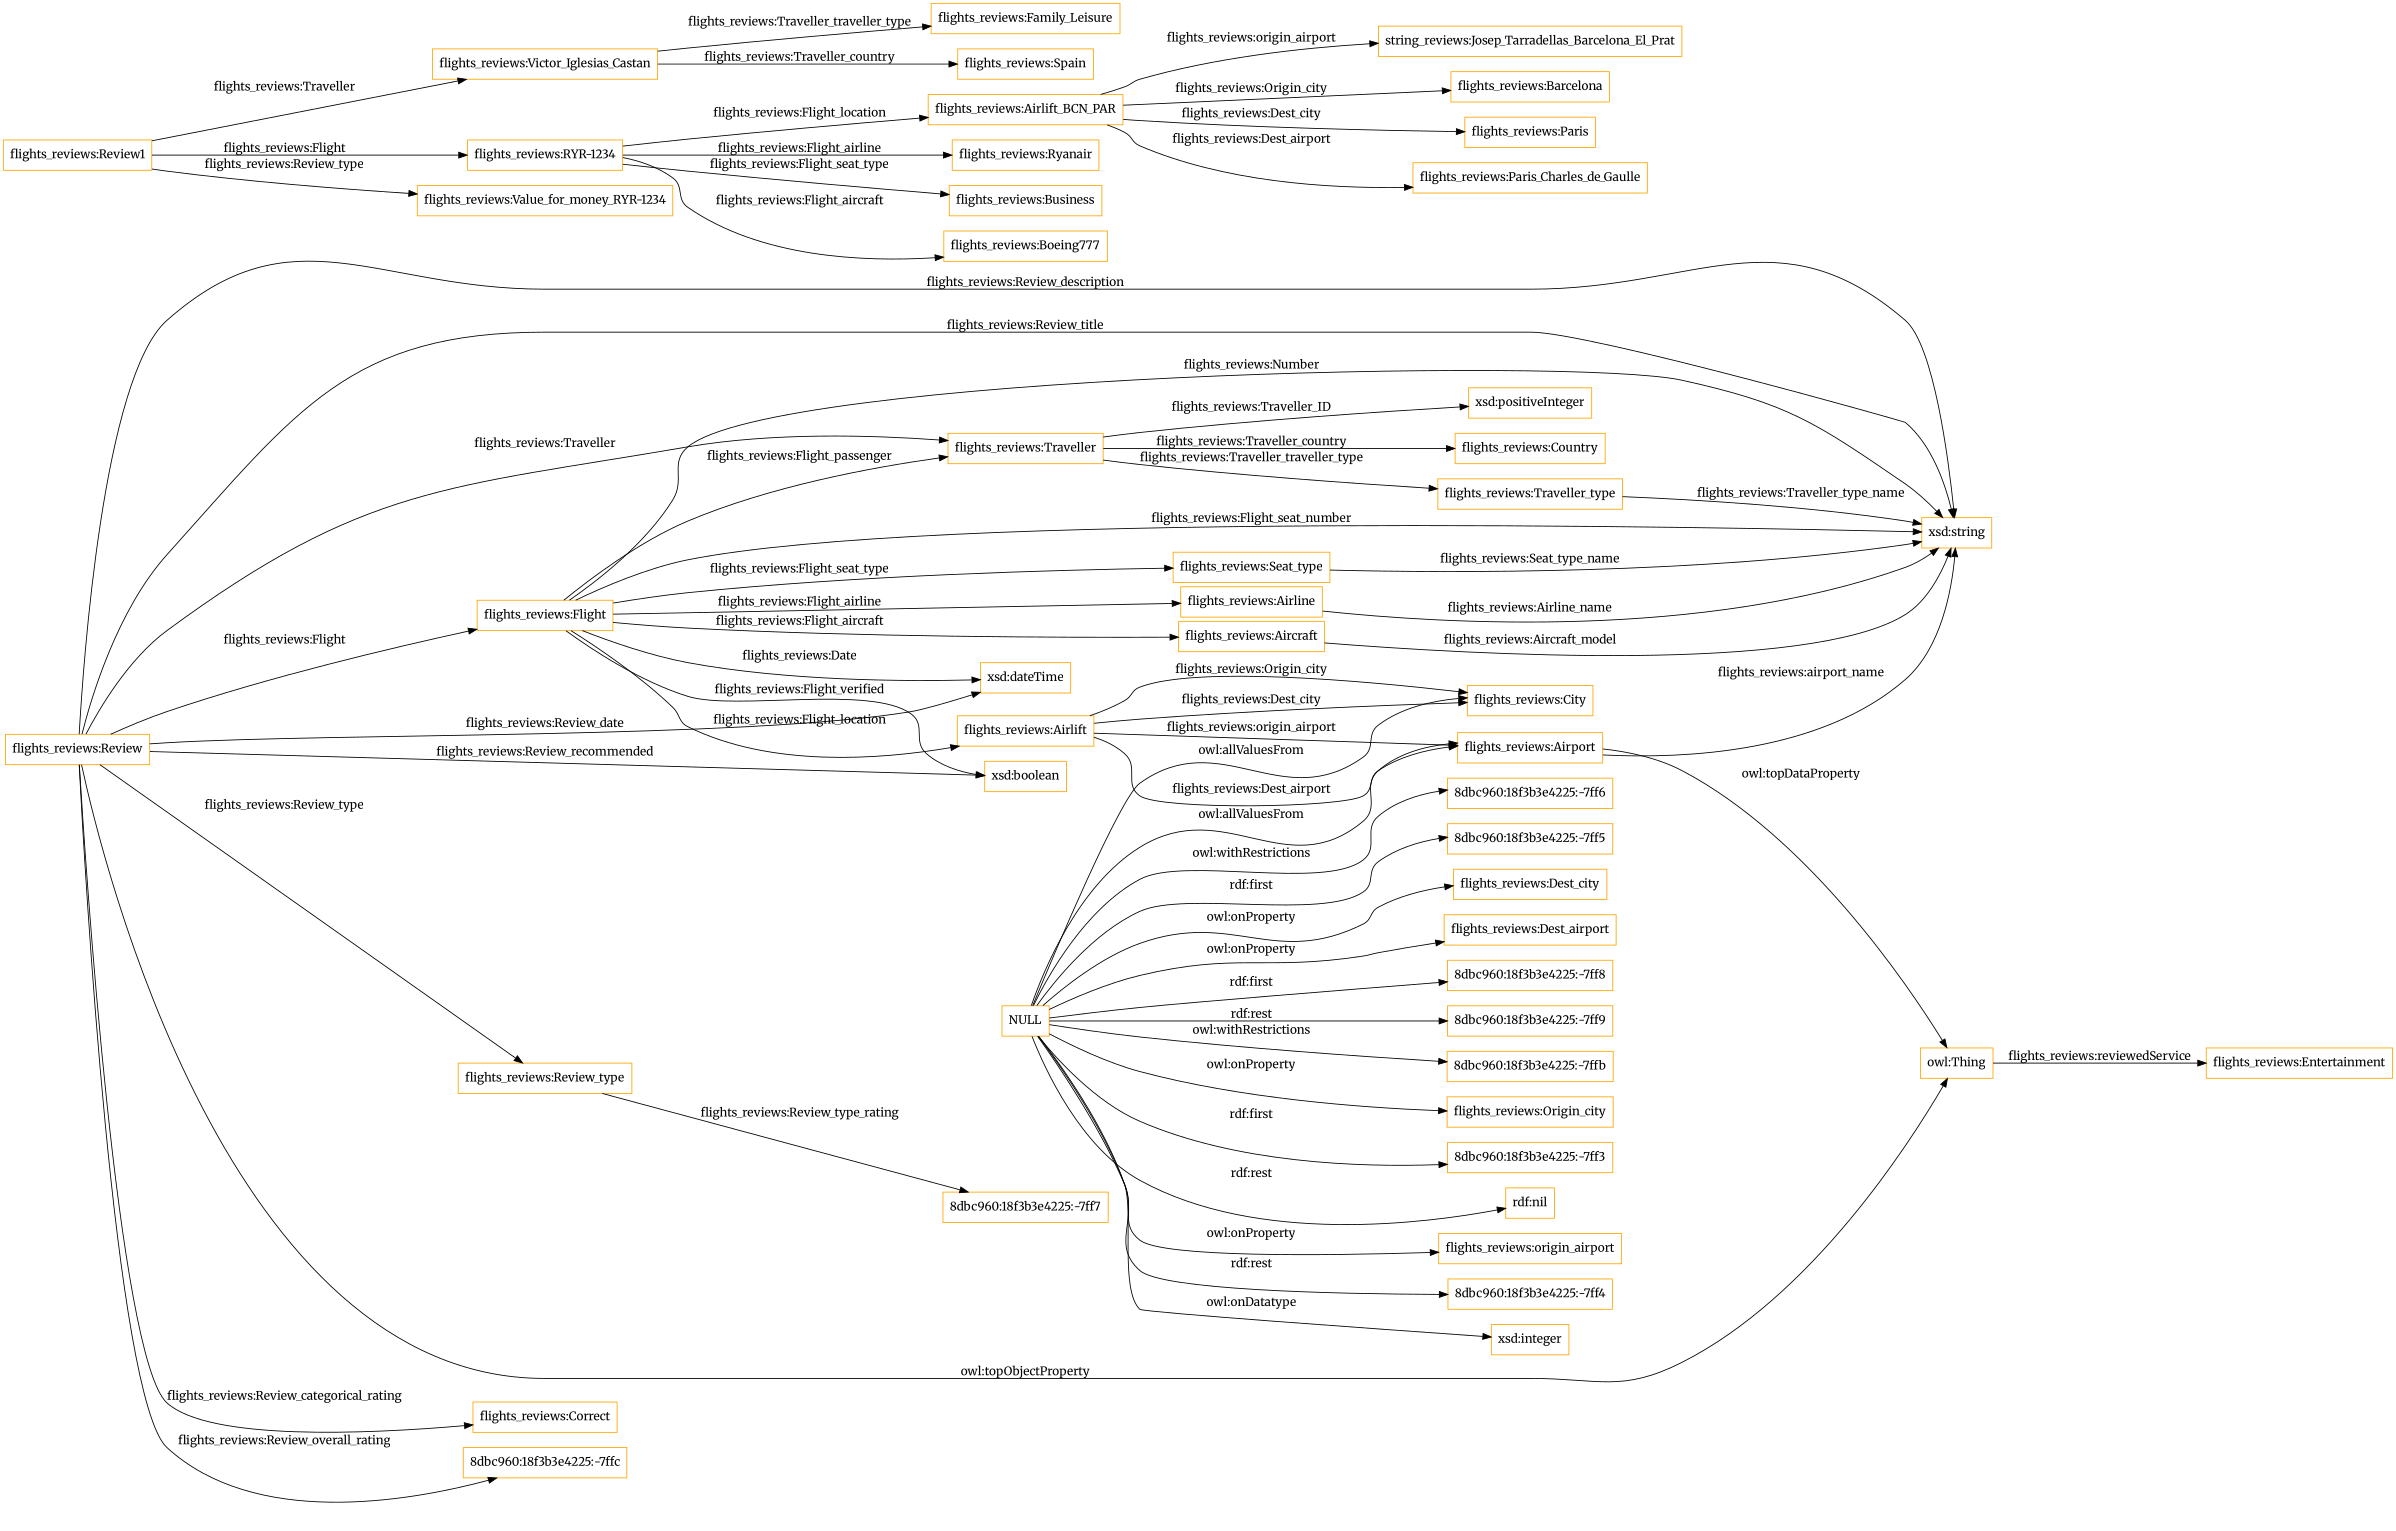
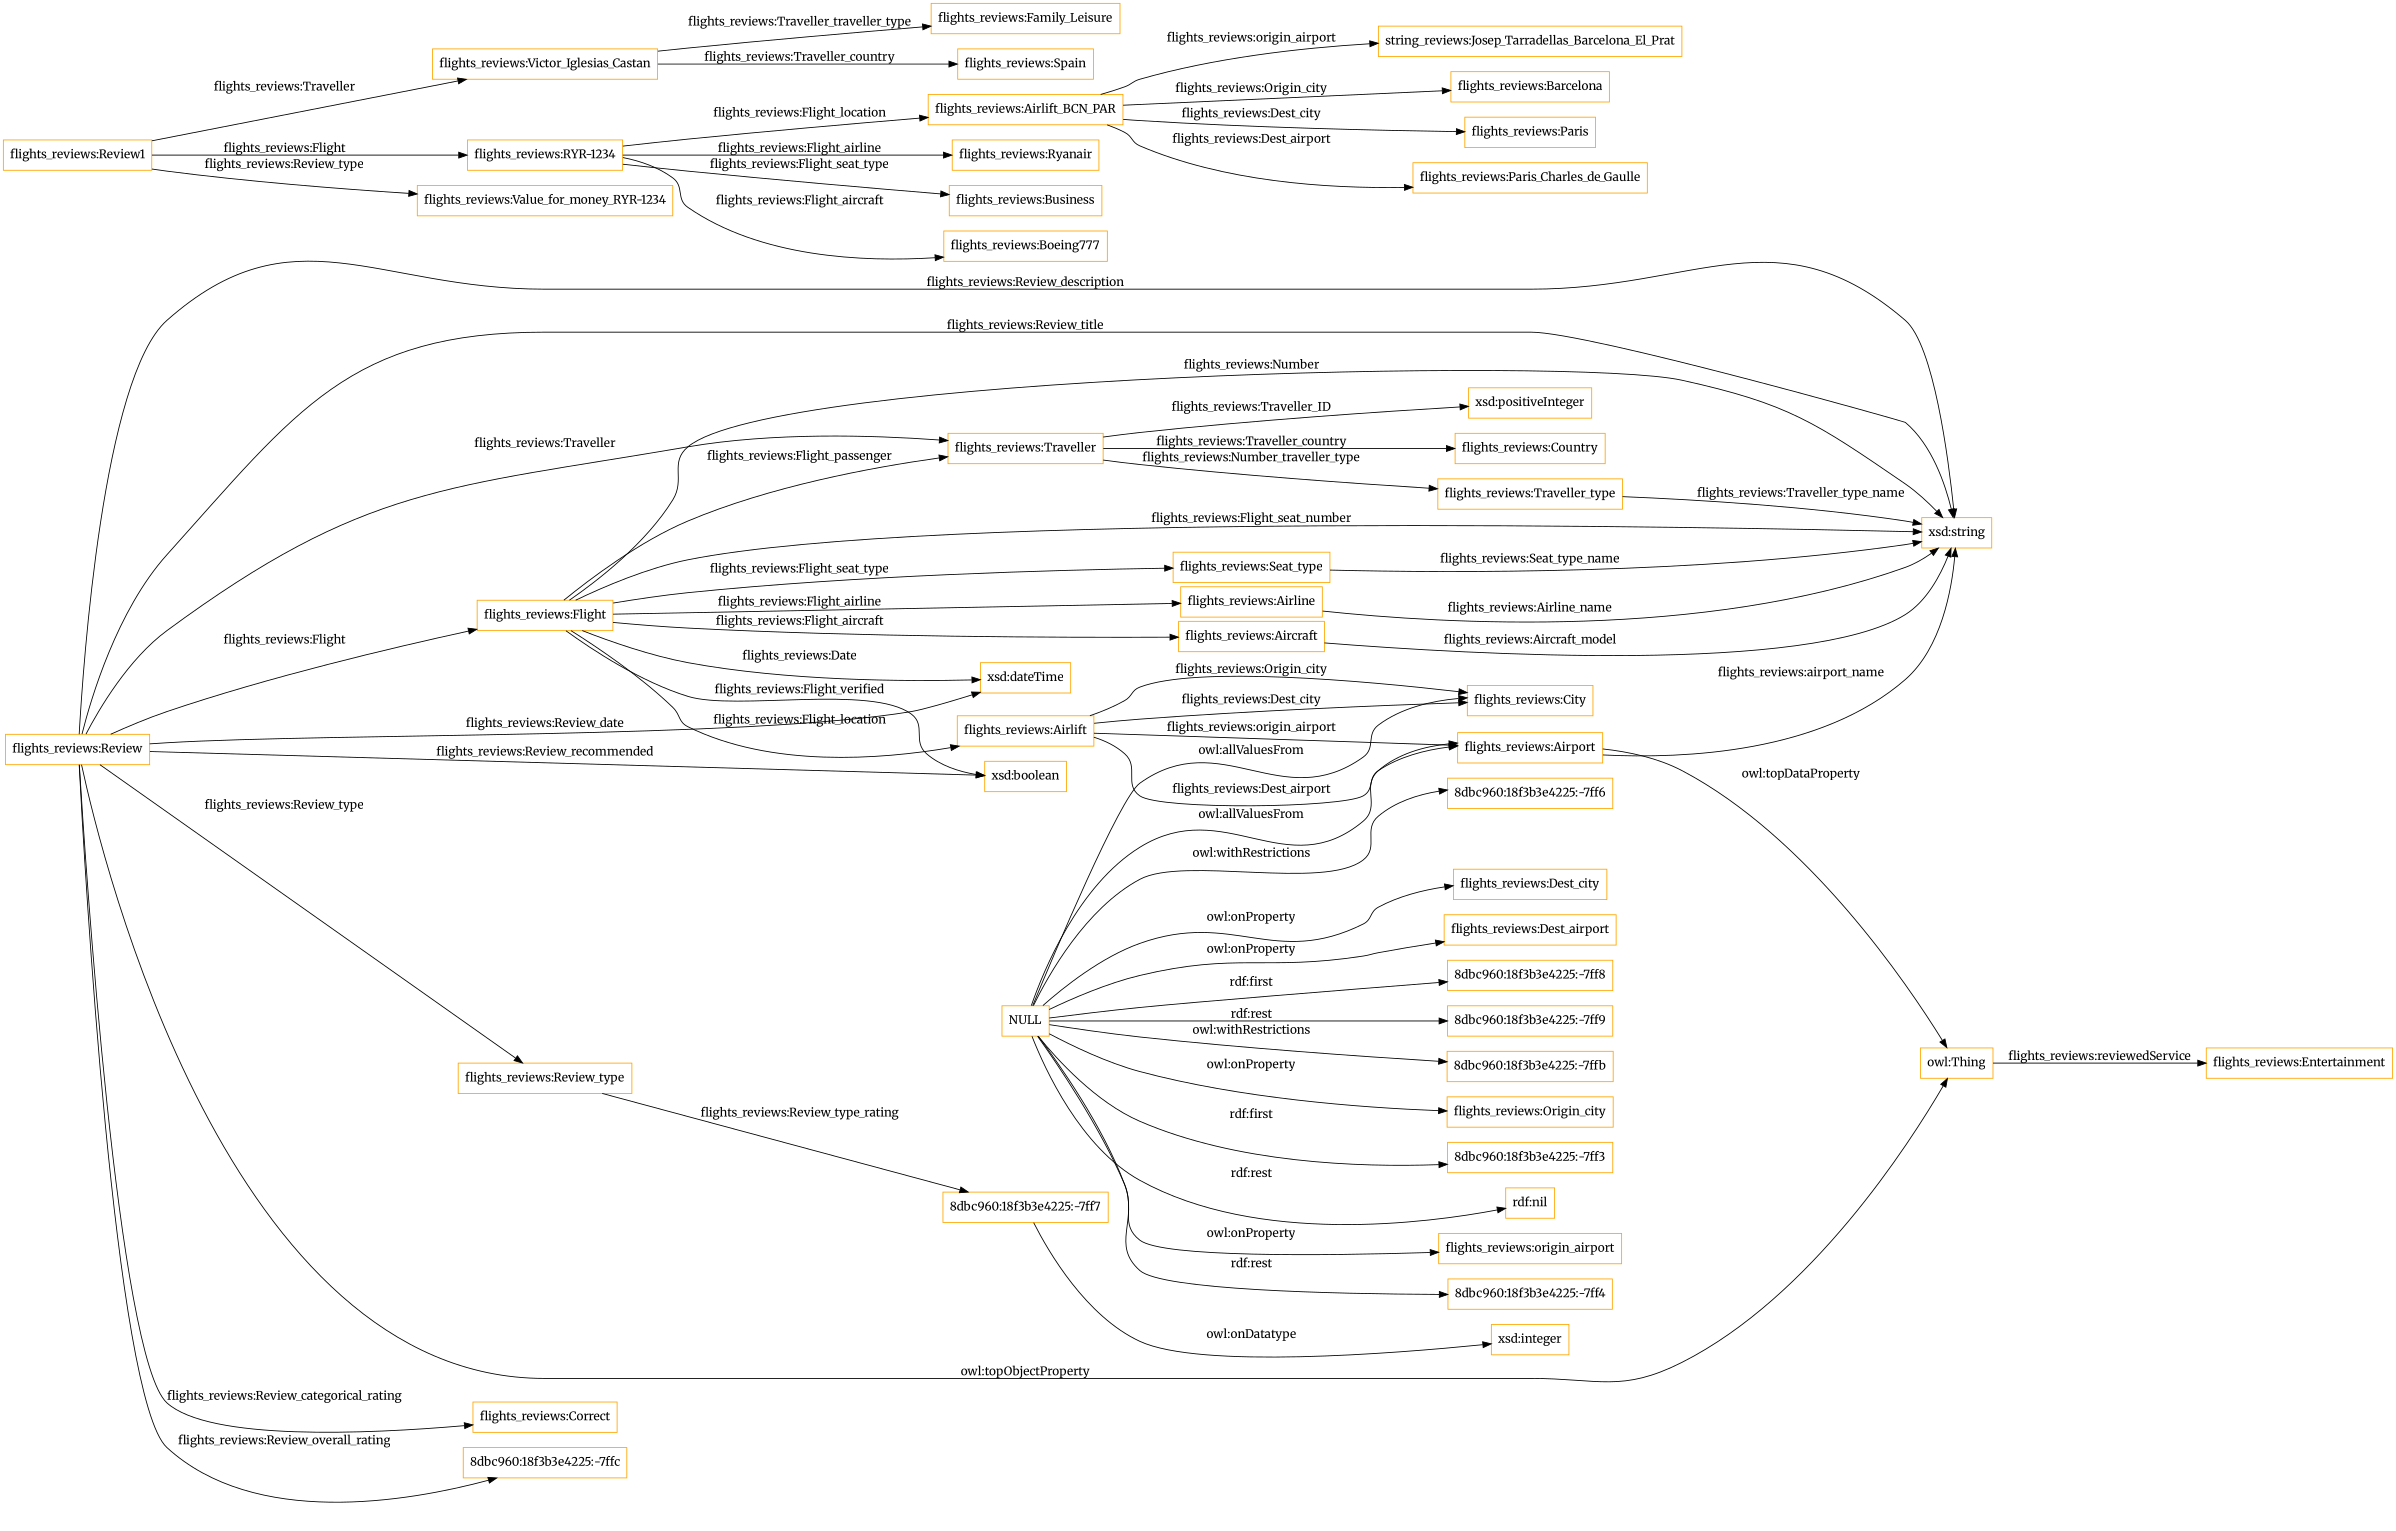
  digraph {
    fontname=Merriweather
    rankdir=LR
    node [color=orange fontname=Merriweather shape=rectangle]
    edge [fontname=Merriweather]
    "flights_reviews:Aircraft"
    "xsd:string"
    "flights_reviews:Airport"
    "owl:Thing"
    "flights_reviews:Entertainment"
    "flights_reviews:Flight"
    "flights_reviews:Traveller"
    "flights_reviews:Airlift"
    "flights_reviews:Seat_type"
    "flights_reviews:Airline"
    "xsd:dateTime"
    "xsd:boolean"
    "flights_reviews:Traveller_type"
    "flights_reviews:Country"
    "xsd:positiveInteger"
    "flights_reviews:City"
    "flights_reviews:Review"
    "flights_reviews:Correct"
    "flights_reviews:Review_type"
    "8dbc960:18f3b3e4225:-7ffc"
    "8dbc960:18f3b3e4225:-7ff7"
    "flights_reviews:Review1"
    "flights_reviews:Victor_Iglesias_Castan"
    "flights_reviews:RYR-1234"
    "flights_reviews:Value_for_money_RYR-1234"
    "flights_reviews:Family_Leisure"
    "flights_reviews:Spain"
    "flights_reviews:Airlift_BCN_PAR"
    "flights_reviews:Ryanair"
    "flights_reviews:Business"
    "flights_reviews:Boeing777"
    n32 [label="string_reviews:Josep_Tarradellas_Barcelona_El_Prat"]
    "flights_reviews:Barcelona"
    "flights_reviews:Paris"
    "flights_reviews:Paris_Charles_de_Gaulle"
    NULL
    "flights_reviews:Dest_airport"
    "8dbc960:18f3b3e4225:-7ff8"
    "8dbc960:18f3b3e4225:-7ff9"
    "8dbc960:18f3b3e4225:-7ffb"
    "flights_reviews:Origin_city"
    "8dbc960:18f3b3e4225:-7ff3"
    "xsd:integer"
    "rdf:nil"
    "flights_reviews:origin_airport"
    "8dbc960:18f3b3e4225:-7ff4"
    "8dbc960:18f3b3e4225:-7ff6"
-   "8dbc960:18f3b3e4225:-7ff5"
    "flights_reviews:Dest_city"
    "flights_reviews:Aircraft" -> "xsd:string" [label="flights_reviews:Aircraft_model"]
    "flights_reviews:Airport" -> "xsd:string" [label="flights_reviews:airport_name"]
    "flights_reviews:Airport" -> "owl:Thing" [label="owl:topDataProperty"]
    "owl:Thing" -> "flights_reviews:Entertainment" [label="flights_reviews:reviewedService"]
    "flights_reviews:Flight" -> "flights_reviews:Aircraft" [label="flights_reviews:Flight_aircraft"]
    "flights_reviews:Flight" -> "xsd:string" [label="flights_reviews:Number"]
    "flights_reviews:Flight" -> "xsd:string" [label="flights_reviews:Flight_seat_number"]
    "flights_reviews:Flight" -> "flights_reviews:Traveller" [label="flights_reviews:Flight_passenger"]
    "flights_reviews:Flight" -> "flights_reviews:Airlift" [label="flights_reviews:Flight_location"]
    "flights_reviews:Flight" -> "flights_reviews:Seat_type" [label="flights_reviews:Flight_seat_type"]
    "flights_reviews:Flight" -> "flights_reviews:Airline" [label="flights_reviews:Flight_airline"]
    "flights_reviews:Flight" -> "xsd:dateTime" [label="flights_reviews:Date"]
    "flights_reviews:Flight" -> "xsd:boolean" [label="flights_reviews:Flight_verified"]
-   "flights_reviews:Traveller" -> "flights_reviews:Traveller_type" [label="flights_reviews:Traveller_traveller_type"]
+   "flights_reviews:Traveller" -> "flights_reviews:Traveller_type" [label="flights_reviews:Number_traveller_type"]
    "flights_reviews:Traveller" -> "flights_reviews:Country" [label="flights_reviews:Traveller_country"]
    "flights_reviews:Traveller" -> "xsd:positiveInteger" [label="flights_reviews:Traveller_ID"]
    "flights_reviews:Airlift" -> "flights_reviews:Airport" [label="flights_reviews:Dest_airport"]
    "flights_reviews:Airlift" -> "flights_reviews:Airport" [label="flights_reviews:origin_airport"]
    "flights_reviews:Airlift" -> "flights_reviews:City" [label="flights_reviews:Origin_city"]
    "flights_reviews:Airlift" -> "flights_reviews:City" [label="flights_reviews:Dest_city"]
    "flights_reviews:Seat_type" -> "xsd:string" [label="flights_reviews:Seat_type_name"]
    "flights_reviews:Airline" -> "xsd:string" [label="flights_reviews:Airline_name"]
    "flights_reviews:Traveller_type" -> "xsd:string" [label="flights_reviews:Traveller_type_name"]
    "flights_reviews:Review" -> "xsd:string" [label="flights_reviews:Review_description"]
    "flights_reviews:Review" -> "xsd:string" [label="flights_reviews:Review_title"]
    "flights_reviews:Review" -> "owl:Thing" [label="owl:topObjectProperty"]
    "flights_reviews:Review" -> "flights_reviews:Flight" [label="flights_reviews:Flight"]
    "flights_reviews:Review" -> "flights_reviews:Traveller" [label="flights_reviews:Traveller"]
    "flights_reviews:Review" -> "xsd:dateTime" [label="flights_reviews:Review_date"]
    "flights_reviews:Review" -> "xsd:boolean" [label="flights_reviews:Review_recommended"]
    "flights_reviews:Review" -> "flights_reviews:Correct" [label="flights_reviews:Review_categorical_rating"]
    "flights_reviews:Review" -> "flights_reviews:Review_type" [label="flights_reviews:Review_type"]
    "flights_reviews:Review" -> "8dbc960:18f3b3e4225:-7ffc" [label="flights_reviews:Review_overall_rating"]
    "flights_reviews:Review_type" -> "8dbc960:18f3b3e4225:-7ff7" [label="flights_reviews:Review_type_rating"]
    "flights_reviews:Review1" -> "flights_reviews:Victor_Iglesias_Castan" [label="flights_reviews:Traveller"]
    "flights_reviews:Review1" -> "flights_reviews:RYR-1234" [label="flights_reviews:Flight"]
    "flights_reviews:Review1" -> "flights_reviews:Value_for_money_RYR-1234" [label="flights_reviews:Review_type"]
    "flights_reviews:Victor_Iglesias_Castan" -> "flights_reviews:Family_Leisure" [label="flights_reviews:Traveller_traveller_type"]
    "flights_reviews:Victor_Iglesias_Castan" -> "flights_reviews:Spain" [label="flights_reviews:Traveller_country"]
    "flights_reviews:RYR-1234" -> "flights_reviews:Airlift_BCN_PAR" [label="flights_reviews:Flight_location"]
    "flights_reviews:RYR-1234" -> "flights_reviews:Ryanair" [label="flights_reviews:Flight_airline"]
    "flights_reviews:RYR-1234" -> "flights_reviews:Business" [label="flights_reviews:Flight_seat_type"]
    "flights_reviews:RYR-1234" -> "flights_reviews:Boeing777" [label="flights_reviews:Flight_aircraft"]
    "flights_reviews:Airlift_BCN_PAR" -> n32 [label="flights_reviews:origin_airport"]
    "flights_reviews:Airlift_BCN_PAR" -> "flights_reviews:Barcelona" [label="flights_reviews:Origin_city"]
    "flights_reviews:Airlift_BCN_PAR" -> "flights_reviews:Paris" [label="flights_reviews:Dest_city"]
    "flights_reviews:Airlift_BCN_PAR" -> "flights_reviews:Paris_Charles_de_Gaulle" [label="flights_reviews:Dest_airport"]
    NULL -> "flights_reviews:Airport" [label="owl:allValuesFrom"]
    NULL -> "flights_reviews:City" [label="owl:allValuesFrom"]
    NULL -> "flights_reviews:Dest_airport" [label="owl:onProperty"]
    NULL -> "8dbc960:18f3b3e4225:-7ff8" [label="rdf:first"]
    NULL -> "8dbc960:18f3b3e4225:-7ff9" [label="rdf:rest"]
    NULL -> "8dbc960:18f3b3e4225:-7ffb" [label="owl:withRestrictions"]
    NULL -> "flights_reviews:Origin_city" [label="owl:onProperty"]
    NULL -> "8dbc960:18f3b3e4225:-7ff3" [label="rdf:first"]
-   NULL -> "xsd:integer" [label="owl:onDatatype"]
+   "8dbc960:18f3b3e4225:-7ff7" -> "xsd:integer" [label="owl:onDatatype"]
    NULL -> "rdf:nil" [label="rdf:rest"]
    NULL -> "flights_reviews:origin_airport" [label="owl:onProperty"]
    NULL -> "8dbc960:18f3b3e4225:-7ff4" [label="rdf:rest"]
    NULL -> "8dbc960:18f3b3e4225:-7ff6" [label="owl:withRestrictions"]
-   NULL -> "8dbc960:18f3b3e4225:-7ff5" [label="rdf:first"]
    NULL -> "flights_reviews:Dest_city" [label="owl:onProperty"]
  }
